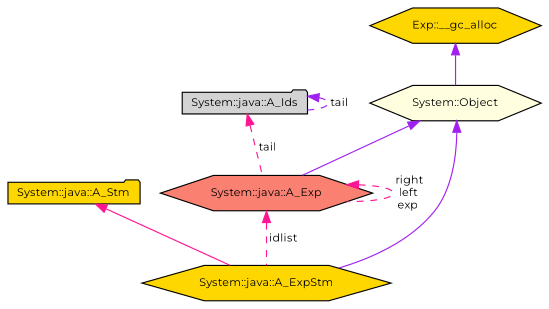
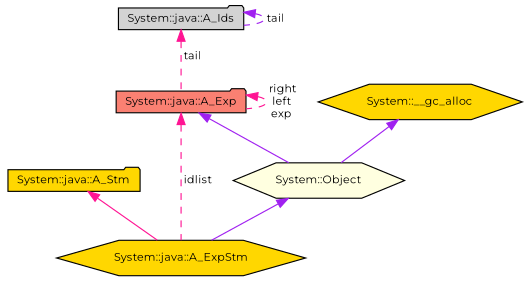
  digraph {
    fontname=Montserrat
    node [color=black fillcolor=gold fontname=Montserrat fontsize=10 shape=hexagon style=filled]
    edge [color=deeppink dir=back fontname=Montserrat fontsize=10 labelfontname=Helvetica labelfontsize=10 style=solid]
    n1 [fontcolor=black height=0.2 label="System::java::A_ExpStm" width=0.4]
    n2 [height=0.2 label="System::java::A_Stm" shape=folder width=0.4]
    n3 [fillcolor=lightyellow height=0.2 label="System::Object" width=0.4]
-   n4 [fillcolor=salmon height=0.2 label="System::java::A_Exp" width=0.4]
-   n5 [height=0.2 label="Exp::__gc_alloc" width=0.4]
+   n4 [fillcolor=salmon height=0.2 label="System::java::A_Exp" shape=folder width=0.4]
+   n5 [height=0.2 label="System::__gc_alloc" width=0.4]
    n6 [fillcolor=lightgrey height=0.2 label="System::java::A_Ids" shape=folder width=0.4]
    n2 -> n1
    n3 -> n1 [color=purple]
-   n3 -> n4 [color=purple]
+   n4 -> n3 [color=purple]
    n4 -> n1 [label=" idlist" style=dashed]
    n4 -> n4 [label=" right\nleft\nexp" style=dashed]
    n5 -> n3 [color=purple]
    n6 -> n4 [label=" tail" style=dashed]
    n6 -> n6 [color=purple label=" tail" style=dashed]
  }
